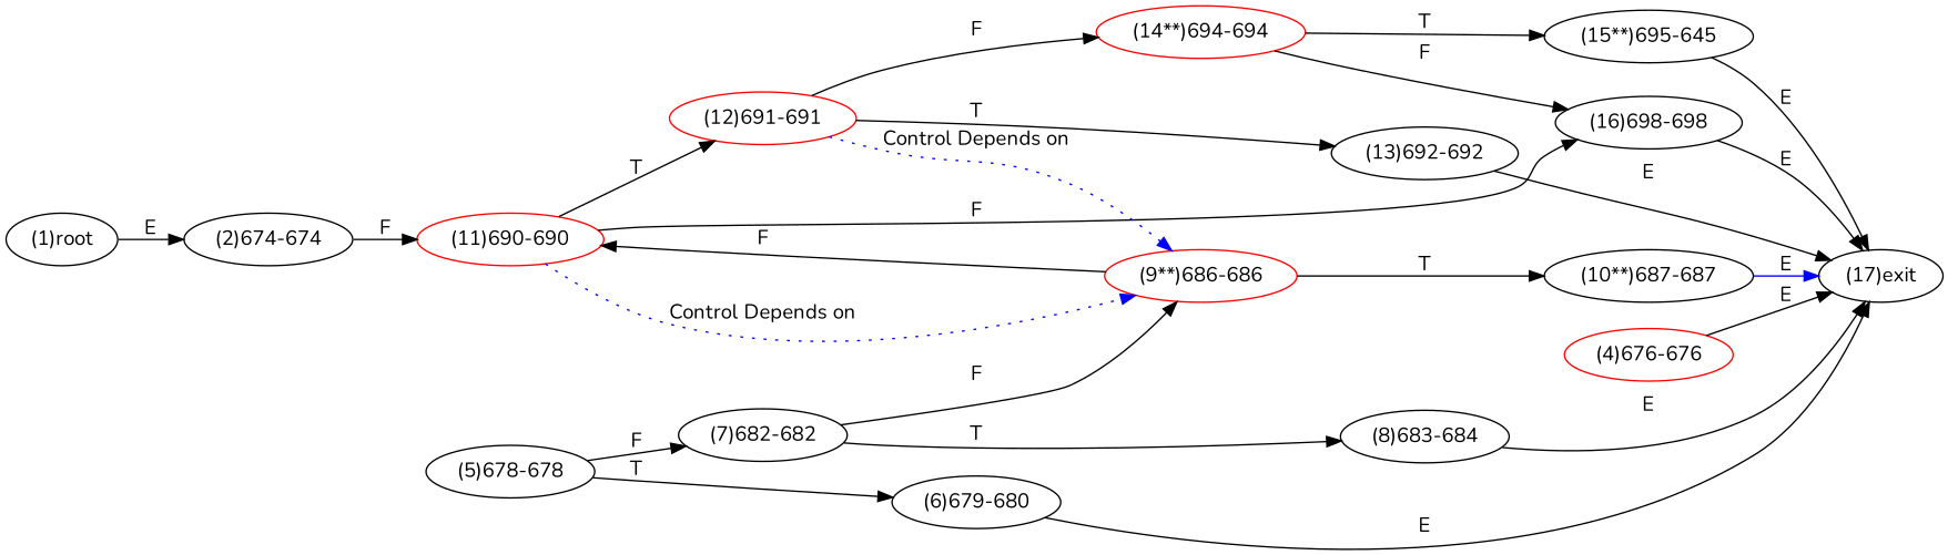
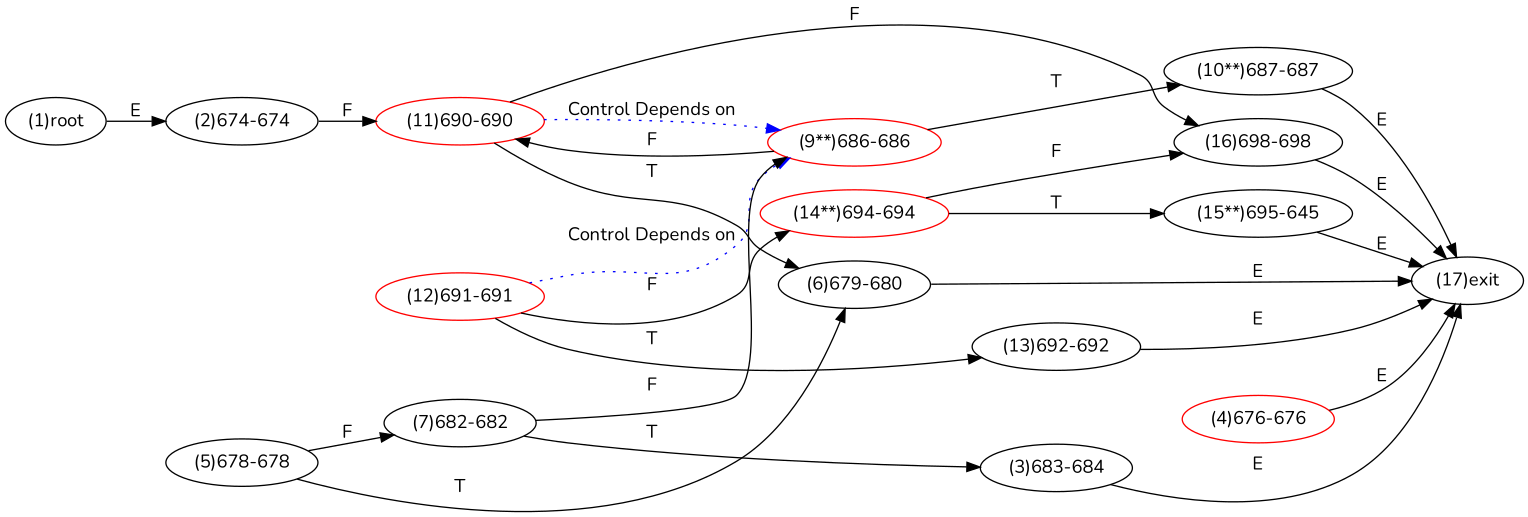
  digraph {
    fontname=Nunito
    rankdir=LR
    node [fontname=Nunito]
    edge [fontname=Nunito]
    n1 [label="(1)root"]
    n2 [label="(2)674-674"]
    n3 [color=red label="(11)690-690"]
    n4 [color=red label="(9**)686-686"]
    n5 [color=red label="(12)691-691"]
    n6 [label="(16)698-698"]
    n7 [color=red label="(4)676-676"]
    n8 [label="(17)exit"]
    n9 [label="(5)678-678"]
    n10 [label="(6)679-680"]
    n11 [label="(7)682-682"]
-   n12 [label="(8)683-684"]
+   n12 [label="(3)683-684"]
    n13 [label="(10**)687-687"]
    n14 [label="(13)692-692"]
    n15 [color=red label="(14**)694-694"]
    n16 [label="(15**)695-645"]
    n1 -> n2 [label=E]
    n2 -> n3 [label=F]
    n3 -> n4 [color=blue label="Control Depends on" style=dotted]
-   n3 -> n5 [label=T]
+   n3 -> n10 [label=T]
    n3 -> n6 [label=F]
    n4 -> n3 [label=F]
    n4 -> n13 [label=T]
    n5 -> n4 [color=blue label="Control Depends on" style=dotted]
    n5 -> n14 [label=T]
    n5 -> n15 [label=F]
    n6 -> n8 [label=E]
    n7 -> n8 [label=E]
    n9 -> n10 [label=T]
    n9 -> n11 [label=F]
    n10 -> n8 [label=E]
    n11 -> n4 [label=F]
    n11 -> n12 [label=T]
    n12 -> n8 [label=E]
-   n13 -> n8 [label=E color=blue]
+   n13 -> n8 [label=E]
    n14 -> n8 [label=E]
    n15 -> n6 [label=F]
    n15 -> n16 [label=T]
    n16 -> n8 [label=E]
  }
